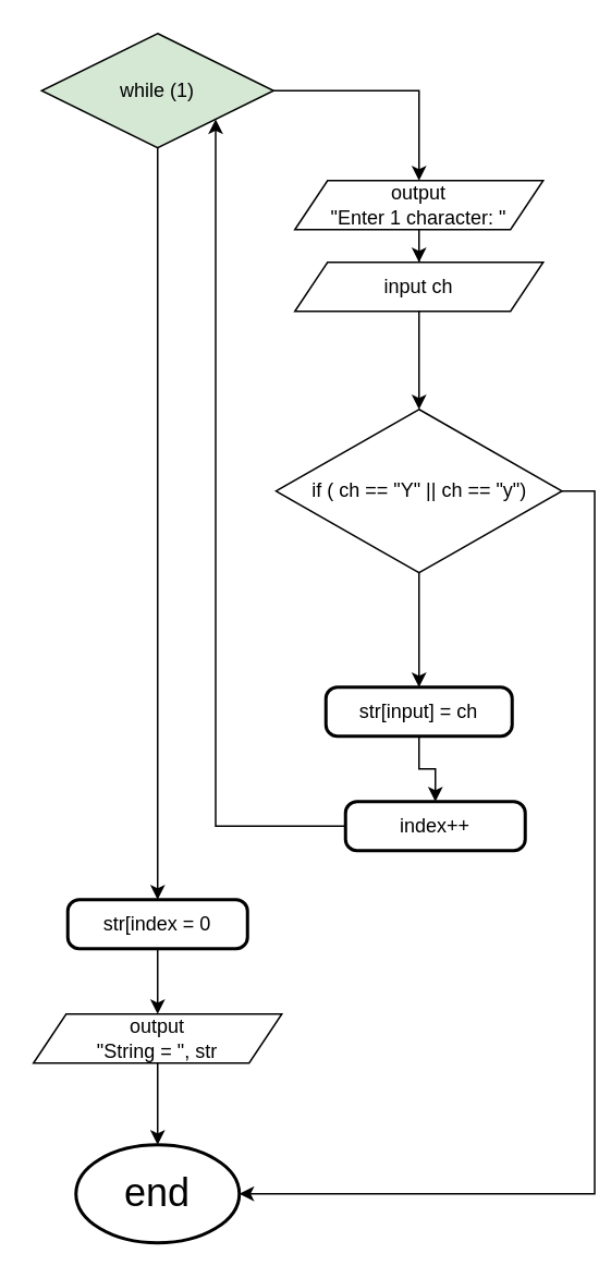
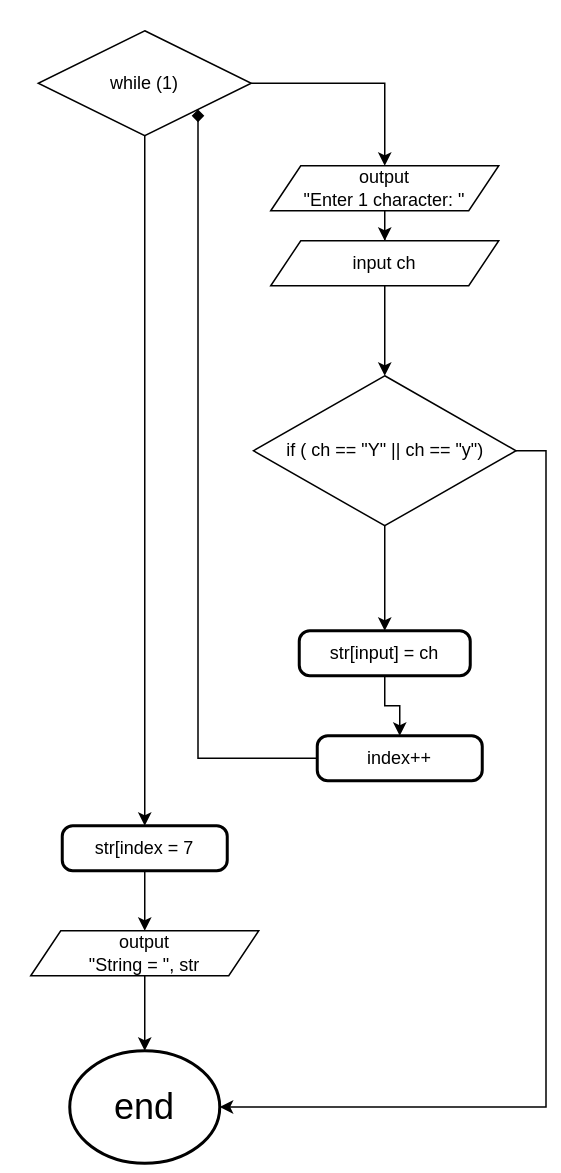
  <mxCell id="0" />
  <mxCell id="1" parent="0" />
- <mxCell id="2" value="&lt;font style=&quot;font-size: 24px;&quot;&gt;end&lt;/font&gt;" style="strokeWidth=2;html=1;shape=mxgraph.flowchart.start_1;whiteSpace=wrap;" vertex="1" parent="1"><mxGeometry x="46" y="700" width="100" height="60" as="geometry" /></mxCell>
+ <mxCell id="2" value="&lt;font style=&quot;font-size: 24px;&quot;&gt;end&lt;/font&gt;" style="strokeWidth=2;html=1;shape=mxgraph.flowchart.start_1;whiteSpace=wrap;" vertex="1" parent="1"><mxGeometry x="46" y="700" width="100" height="75" as="geometry" /></mxCell>
  <mxCell id="3" style="edgeStyle=orthogonalEdgeStyle;rounded=0;orthogonalLoop=1;jettySize=auto;html=1;entryX=0.5;entryY=0;entryDx=0;entryDy=0;" edge="1" parent="1" source="4" target="9"><mxGeometry relative="1" as="geometry" /></mxCell>
  <mxCell id="4" value="output&lt;div&gt;&quot;Enter 1 character: &quot;&lt;/div&gt;" style="shape=parallelogram;perimeter=parallelogramPerimeter;whiteSpace=wrap;html=1;fixedSize=1;" vertex="1" parent="1"><mxGeometry x="180" y="110" width="152" height="30" as="geometry" /></mxCell>
  <mxCell id="5" style="edgeStyle=orthogonalEdgeStyle;rounded=0;orthogonalLoop=1;jettySize=auto;html=1;entryX=0.5;entryY=0;entryDx=0;entryDy=0;" edge="1" parent="1" source="7" target="4"><mxGeometry relative="1" as="geometry" /></mxCell>
  <mxCell id="6" style="edgeStyle=orthogonalEdgeStyle;rounded=0;orthogonalLoop=1;jettySize=auto;html=1;entryX=0.5;entryY=0;entryDx=0;entryDy=0;" edge="1" parent="1" source="7" target="18"><mxGeometry relative="1" as="geometry" /></mxCell>
- <mxCell id="7" value="while (1)" style="rhombus;whiteSpace=wrap;html=1;fillColor=#d5e8d4;" vertex="1" parent="1"><mxGeometry x="25" y="20" width="142" height="70" as="geometry" /></mxCell>
+ <mxCell id="7" value="while (1)" style="rhombus;whiteSpace=wrap;html=1;" vertex="1" parent="1"><mxGeometry x="25" y="20" width="142" height="70" as="geometry" /></mxCell>
  <mxCell id="8" style="edgeStyle=orthogonalEdgeStyle;rounded=0;orthogonalLoop=1;jettySize=auto;html=1;entryX=0.5;entryY=0;entryDx=0;entryDy=0;" edge="1" parent="1" source="9" target="11"><mxGeometry relative="1" as="geometry" /></mxCell>
  <mxCell id="9" value="input ch" style="shape=parallelogram;perimeter=parallelogramPerimeter;whiteSpace=wrap;html=1;fixedSize=1;" vertex="1" parent="1"><mxGeometry x="180" y="160" width="152" height="30" as="geometry" /></mxCell>
  <mxCell id="10" style="edgeStyle=orthogonalEdgeStyle;rounded=0;orthogonalLoop=1;jettySize=auto;html=1;entryX=0.5;entryY=0;entryDx=0;entryDy=0;" edge="1" parent="1" source="11" target="14"><mxGeometry relative="1" as="geometry" /></mxCell>
  <mxCell id="11" value="if ( ch == &quot;Y&quot; || ch == &quot;y&quot;)" style="rhombus;whiteSpace=wrap;html=1;" vertex="1" parent="1"><mxGeometry x="168.5" y="250" width="175" height="100" as="geometry" /></mxCell>
  <mxCell id="12" style="edgeStyle=orthogonalEdgeStyle;rounded=0;orthogonalLoop=1;jettySize=auto;html=1;entryX=1;entryY=0.5;entryDx=0;entryDy=0;entryPerimeter=0;exitX=1;exitY=0.5;exitDx=0;exitDy=0;" edge="1" parent="1" source="11" target="2"><mxGeometry relative="1" as="geometry" /></mxCell>
  <mxCell id="13" value="" style="edgeStyle=orthogonalEdgeStyle;rounded=0;orthogonalLoop=1;jettySize=auto;html=1;" edge="1" parent="1" source="14" target="16"><mxGeometry relative="1" as="geometry" /></mxCell>
  <mxCell id="14" value="str[input] = ch" style="rounded=1;whiteSpace=wrap;html=1;absoluteArcSize=1;arcSize=14;strokeWidth=2;" vertex="1" parent="1"><mxGeometry x="199" y="420" width="114" height="30" as="geometry" /></mxCell>
- <mxCell id="15" style="edgeStyle=orthogonalEdgeStyle;rounded=0;orthogonalLoop=1;jettySize=auto;html=1;entryX=1;entryY=1;entryDx=0;entryDy=0;" edge="1" parent="1" source="16" target="7"><mxGeometry relative="1" as="geometry" /></mxCell>
+ <mxCell id="15" style="edgeStyle=orthogonalEdgeStyle;rounded=0;orthogonalLoop=1;jettySize=auto;html=1;entryX=1;entryY=1;entryDx=0;entryDy=0;endArrow=diamond;" edge="1" parent="1" source="16" target="7"><mxGeometry relative="1" as="geometry" /></mxCell>
  <mxCell id="16" value="index++" style="rounded=1;whiteSpace=wrap;html=1;absoluteArcSize=1;arcSize=14;strokeWidth=2;" vertex="1" parent="1"><mxGeometry x="211" y="490" width="110" height="30" as="geometry" /></mxCell>
  <mxCell id="17" style="edgeStyle=orthogonalEdgeStyle;rounded=0;orthogonalLoop=1;jettySize=auto;html=1;entryX=0.5;entryY=0;entryDx=0;entryDy=0;" edge="1" parent="1" source="18" target="19"><mxGeometry relative="1" as="geometry" /></mxCell>
- <mxCell id="18" value="str[index = 0" style="rounded=1;whiteSpace=wrap;html=1;absoluteArcSize=1;arcSize=14;strokeWidth=2;" vertex="1" parent="1"><mxGeometry x="41" y="550" width="110" height="30" as="geometry" /></mxCell>
+ <mxCell id="18" value="str[index = 7" style="rounded=1;whiteSpace=wrap;html=1;absoluteArcSize=1;arcSize=14;strokeWidth=2;" vertex="1" parent="1"><mxGeometry x="41" y="550" width="110" height="30" as="geometry" /></mxCell>
  <mxCell id="19" value="output&lt;div&gt;&quot;String = &quot;, str&lt;/div&gt;" style="shape=parallelogram;perimeter=parallelogramPerimeter;whiteSpace=wrap;html=1;fixedSize=1;" vertex="1" parent="1"><mxGeometry x="20" y="620" width="152" height="30" as="geometry" /></mxCell>
  <mxCell id="20" style="edgeStyle=orthogonalEdgeStyle;rounded=0;orthogonalLoop=1;jettySize=auto;html=1;entryX=0.5;entryY=0;entryDx=0;entryDy=0;entryPerimeter=0;" edge="1" parent="1" source="19" target="2"><mxGeometry relative="1" as="geometry" /></mxCell>
